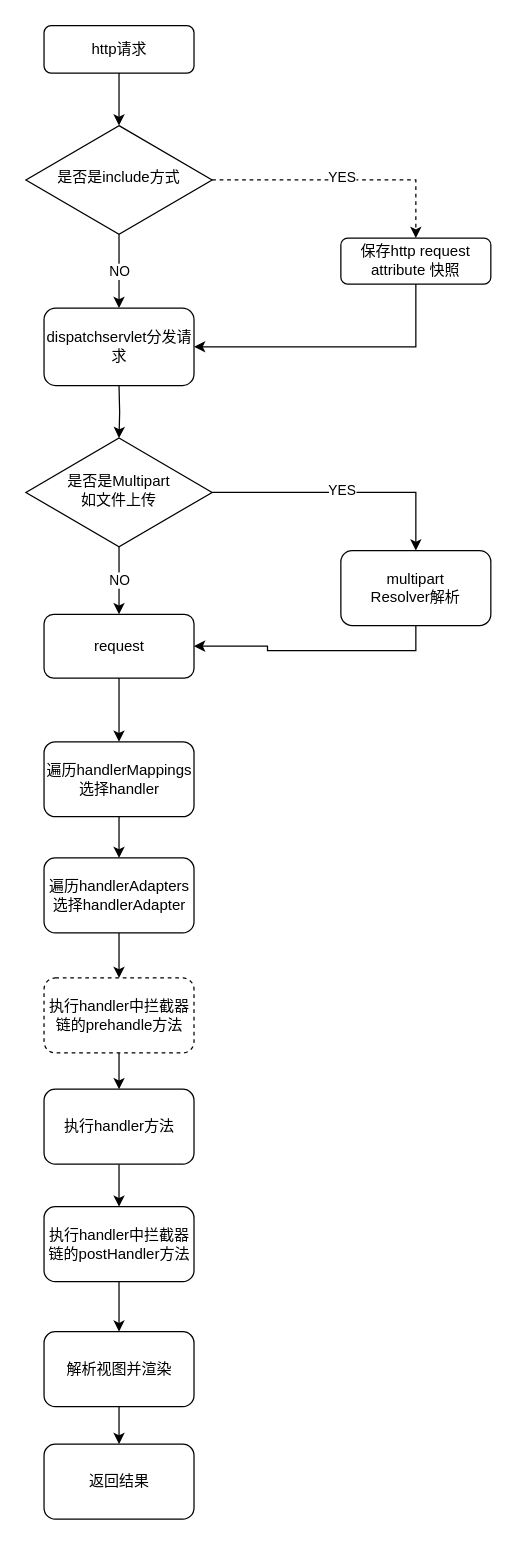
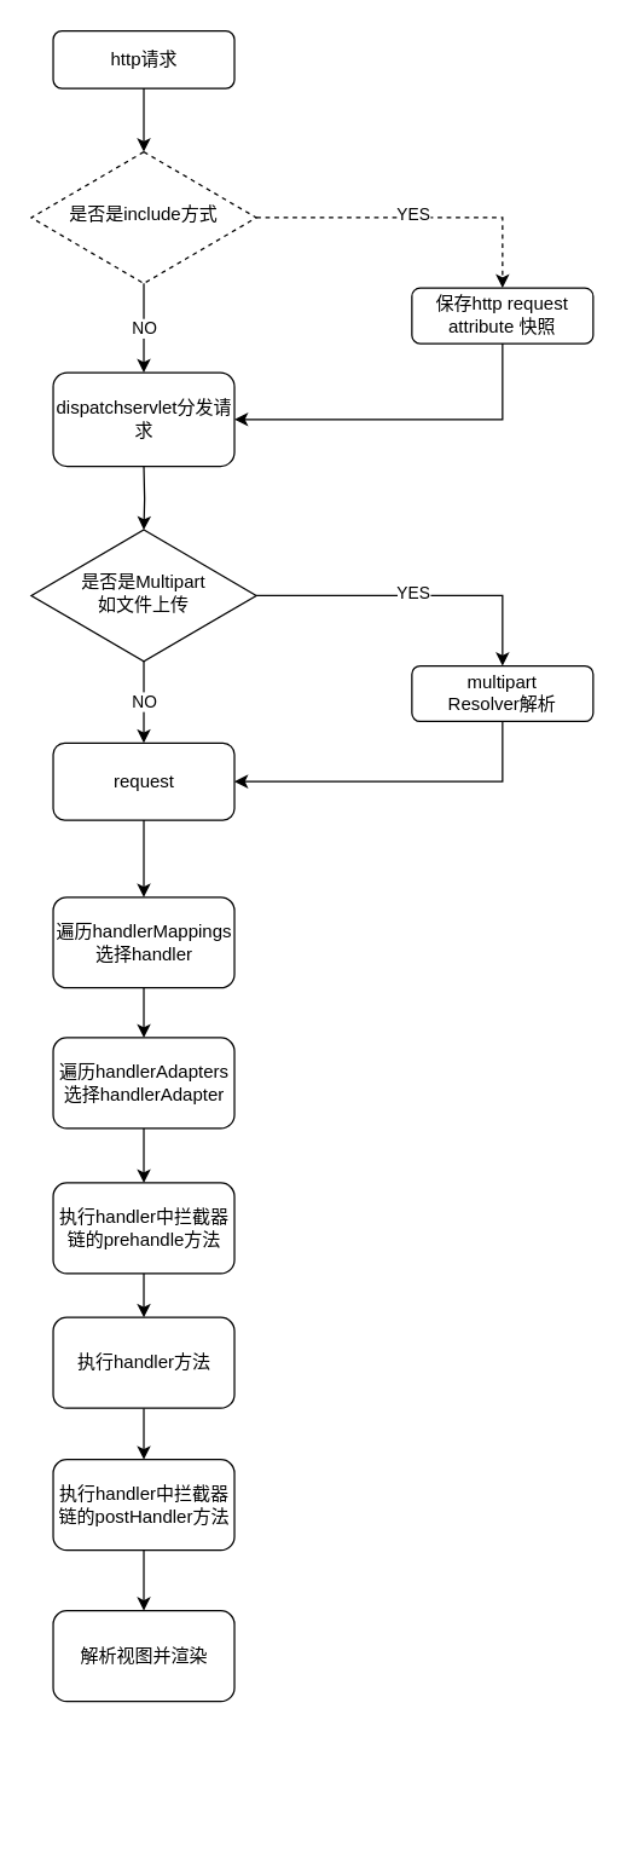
  <mxCell id="0" />
  <mxCell id="1" parent="0" />
  <mxCell id="2" style="edgeStyle=orthogonalEdgeStyle;rounded=0;orthogonalLoop=1;jettySize=auto;html=1;entryX=0.5;entryY=0;entryDx=0;entryDy=0;" edge="1" parent="1" source="3" target="7"><mxGeometry relative="1" as="geometry" /></mxCell>
  <mxCell id="3" value="http请求" style="rounded=1;whiteSpace=wrap;html=1;fontSize=12;glass=0;strokeWidth=1;shadow=0;" parent="1" vertex="1"><mxGeometry x="34.5" y="20" width="120" height="38" as="geometry" /></mxCell>
  <mxCell id="4" value="NO" style="edgeStyle=none;rounded=0;orthogonalLoop=1;jettySize=auto;html=1;exitX=0.5;exitY=1;exitDx=0;exitDy=0;entryX=0.5;entryY=0;entryDx=0;entryDy=0;" edge="1" parent="1" source="7" target="10"><mxGeometry relative="1" as="geometry"><mxPoint x="94.5" y="231" as="targetPoint" /></mxGeometry></mxCell>
  <mxCell id="5" style="edgeStyle=orthogonalEdgeStyle;rounded=0;orthogonalLoop=1;jettySize=auto;html=1;entryX=0.5;entryY=0;entryDx=0;entryDy=0;dashed=1;" edge="1" parent="1" source="7" target="9"><mxGeometry relative="1" as="geometry" /></mxCell>
  <mxCell id="6" value="YES" style="edgeLabel;html=1;align=center;verticalAlign=middle;resizable=0;points=[];" vertex="1" connectable="0" parent="5"><mxGeometry x="-0.017" y="3" relative="1" as="geometry"><mxPoint y="1" as="offset" /></mxGeometry></mxCell>
- <mxCell id="7" value="是否是include方式" style="rhombus;whiteSpace=wrap;html=1;shadow=0;fontFamily=Helvetica;fontSize=12;align=center;strokeWidth=1;spacing=6;spacingTop=-4;" parent="1" vertex="1"><mxGeometry x="20" y="100" width="149" height="87" as="geometry" /></mxCell>
+ <mxCell id="7" value="是否是include方式" style="rhombus;whiteSpace=wrap;html=1;shadow=0;fontFamily=Helvetica;fontSize=12;align=center;strokeWidth=1;spacing=6;spacingTop=-4;dashed=1;" parent="1" vertex="1"><mxGeometry x="20" y="100" width="149" height="87" as="geometry" /></mxCell>
  <mxCell id="8" style="edgeStyle=orthogonalEdgeStyle;rounded=0;orthogonalLoop=1;jettySize=auto;html=1;exitX=0.5;exitY=1;exitDx=0;exitDy=0;entryX=1;entryY=0.5;entryDx=0;entryDy=0;" edge="1" parent="1" source="9" target="10"><mxGeometry relative="1" as="geometry" /></mxCell>
  <mxCell id="9" value="保存http request attribute 快照" style="rounded=1;whiteSpace=wrap;html=1;fontSize=12;glass=0;strokeWidth=1;shadow=0;" parent="1" vertex="1"><mxGeometry x="272" y="190" width="120" height="36.75" as="geometry" /></mxCell>
  <mxCell id="10" value="dispatchservlet分发请求" style="rounded=1;whiteSpace=wrap;html=1;" vertex="1" parent="1"><mxGeometry x="34.5" y="246" width="120" height="62" as="geometry" /></mxCell>
  <mxCell id="11" style="edgeStyle=orthogonalEdgeStyle;rounded=0;orthogonalLoop=1;jettySize=auto;html=1;exitX=0.5;exitY=1;exitDx=0;exitDy=0;entryX=0.5;entryY=0;entryDx=0;entryDy=0;" edge="1" parent="1" source="12" target="14"><mxGeometry relative="1" as="geometry" /></mxCell>
  <mxCell id="12" value="遍历handlerMappings&lt;br&gt;选择handler" style="rounded=1;whiteSpace=wrap;html=1;" vertex="1" parent="1"><mxGeometry x="34.5" y="593" width="120" height="60" as="geometry" /></mxCell>
  <mxCell id="13" style="edgeStyle=orthogonalEdgeStyle;rounded=0;orthogonalLoop=1;jettySize=auto;html=1;exitX=0.5;exitY=1;exitDx=0;exitDy=0;entryX=0.5;entryY=0;entryDx=0;entryDy=0;" edge="1" parent="1" source="14" target="18"><mxGeometry relative="1" as="geometry" /></mxCell>
  <mxCell id="14" value="遍历handlerAdapters&lt;br&gt;选择handlerAdapter" style="rounded=1;whiteSpace=wrap;html=1;" vertex="1" parent="1"><mxGeometry x="34.5" y="686" width="120" height="60" as="geometry" /></mxCell>
  <mxCell id="15" style="edgeStyle=orthogonalEdgeStyle;rounded=0;orthogonalLoop=1;jettySize=auto;html=1;exitX=0.5;exitY=1;exitDx=0;exitDy=0;entryX=0.5;entryY=0;entryDx=0;entryDy=0;" edge="1" parent="1" source="16" target="20"><mxGeometry relative="1" as="geometry" /></mxCell>
  <mxCell id="16" value="执行handler方法" style="rounded=1;whiteSpace=wrap;html=1;" vertex="1" parent="1"><mxGeometry x="34.5" y="871" width="120" height="60" as="geometry" /></mxCell>
  <mxCell id="17" style="edgeStyle=orthogonalEdgeStyle;rounded=0;orthogonalLoop=1;jettySize=auto;html=1;exitX=0.5;exitY=1;exitDx=0;exitDy=0;entryX=0.5;entryY=0;entryDx=0;entryDy=0;" edge="1" parent="1" source="18" target="16"><mxGeometry relative="1" as="geometry" /></mxCell>
- <mxCell id="18" value="执行handler中拦截器链的prehandle方法" style="rounded=1;whiteSpace=wrap;html=1;dashed=1;" vertex="1" parent="1"><mxGeometry x="34.5" y="782" width="120" height="60" as="geometry" /></mxCell>
+ <mxCell id="18" value="执行handler中拦截器链的prehandle方法" style="rounded=1;whiteSpace=wrap;html=1;" vertex="1" parent="1"><mxGeometry x="34.5" y="782" width="120" height="60" as="geometry" /></mxCell>
  <mxCell id="19" style="edgeStyle=orthogonalEdgeStyle;rounded=0;orthogonalLoop=1;jettySize=auto;html=1;exitX=0.5;exitY=1;exitDx=0;exitDy=0;entryX=0.5;entryY=0;entryDx=0;entryDy=0;" edge="1" parent="1" source="20" target="22"><mxGeometry relative="1" as="geometry" /></mxCell>
  <mxCell id="20" value="执行handler中拦截器链的postHandler方法" style="rounded=1;whiteSpace=wrap;html=1;" vertex="1" parent="1"><mxGeometry x="34.5" y="965" width="120" height="60" as="geometry" /></mxCell>
- <mxCell id="21" style="edgeStyle=orthogonalEdgeStyle;rounded=0;orthogonalLoop=1;jettySize=auto;html=1;exitX=0.5;exitY=1;exitDx=0;exitDy=0;" edge="1" parent="1" source="22" target="23"><mxGeometry relative="1" as="geometry" /></mxCell>
  <mxCell id="22" value="解析视图并渲染" style="rounded=1;whiteSpace=wrap;html=1;" vertex="1" parent="1"><mxGeometry x="34.5" y="1065" width="120" height="60" as="geometry" /></mxCell>
- <mxCell id="23" value="返回结果" style="rounded=1;whiteSpace=wrap;html=1;" vertex="1" parent="1"><mxGeometry x="34.5" y="1155" width="120" height="60" as="geometry" /></mxCell>
  <mxCell id="24" style="edgeStyle=elbowEdgeStyle;rounded=0;orthogonalLoop=1;jettySize=auto;html=1;entryX=0.5;entryY=1;entryDx=0;entryDy=0;" edge="1" parent="1"><mxGeometry relative="1" as="geometry"><mxPoint x="70" y="339" as="sourcePoint" /><mxPoint x="70" y="339" as="targetPoint" /></mxGeometry></mxCell>
  <mxCell id="25" style="edgeStyle=orthogonalEdgeStyle;rounded=0;orthogonalLoop=1;jettySize=auto;html=1;entryX=0.5;entryY=0;entryDx=0;entryDy=0;" edge="1" parent="1" target="29"><mxGeometry relative="1" as="geometry"><mxPoint x="94.5" y="308" as="sourcePoint" /></mxGeometry></mxCell>
  <mxCell id="26" value="NO" style="edgeStyle=none;rounded=0;orthogonalLoop=1;jettySize=auto;html=1;exitX=0.5;exitY=1;exitDx=0;exitDy=0;entryX=0.5;entryY=0;entryDx=0;entryDy=0;" edge="1" parent="1" source="29" target="33"><mxGeometry relative="1" as="geometry"><mxPoint x="94.5" y="481" as="targetPoint" /></mxGeometry></mxCell>
  <mxCell id="27" style="edgeStyle=orthogonalEdgeStyle;rounded=0;orthogonalLoop=1;jettySize=auto;html=1;entryX=0.5;entryY=0;entryDx=0;entryDy=0;" edge="1" parent="1" source="29" target="31"><mxGeometry relative="1" as="geometry" /></mxCell>
  <mxCell id="28" value="YES" style="edgeLabel;html=1;align=center;verticalAlign=middle;resizable=0;points=[];" vertex="1" connectable="0" parent="27"><mxGeometry x="-0.017" y="3" relative="1" as="geometry"><mxPoint y="1" as="offset" /></mxGeometry></mxCell>
  <mxCell id="29" value="是否是Multipart&lt;br&gt;如文件上传" style="rhombus;whiteSpace=wrap;html=1;shadow=0;fontFamily=Helvetica;fontSize=12;align=center;strokeWidth=1;spacing=6;spacingTop=-4;" vertex="1" parent="1"><mxGeometry x="20" y="350" width="149" height="87" as="geometry" /></mxCell>
  <mxCell id="30" style="edgeStyle=orthogonalEdgeStyle;rounded=0;orthogonalLoop=1;jettySize=auto;html=1;exitX=0.5;exitY=1;exitDx=0;exitDy=0;entryX=1;entryY=0.5;entryDx=0;entryDy=0;" edge="1" parent="1" source="31" target="33"><mxGeometry relative="1" as="geometry" /></mxCell>
- <mxCell id="31" value="multipart&lt;br&gt;Resolver解析" style="rounded=1;whiteSpace=wrap;html=1;fontSize=12;glass=0;strokeWidth=1;shadow=0;" vertex="1" parent="1"><mxGeometry x="272" y="440" width="120" height="60" as="geometry" /></mxCell>
+ <mxCell id="31" value="multipart&lt;br&gt;Resolver解析" style="rounded=1;whiteSpace=wrap;html=1;fontSize=12;glass=0;strokeWidth=1;shadow=0;" vertex="1" parent="1"><mxGeometry x="272" y="440" width="120" height="36.75" as="geometry" /></mxCell>
  <mxCell id="32" value="" style="edgeStyle=orthogonalEdgeStyle;rounded=0;orthogonalLoop=1;jettySize=auto;html=1;exitX=0.5;exitY=1;exitDx=0;exitDy=0;" edge="1" parent="1" source="33" target="12"><mxGeometry relative="1" as="geometry" /></mxCell>
  <mxCell id="33" value="request" style="rounded=1;whiteSpace=wrap;html=1;" vertex="1" parent="1"><mxGeometry x="34.5" y="491" width="120" height="51" as="geometry" /></mxCell>
